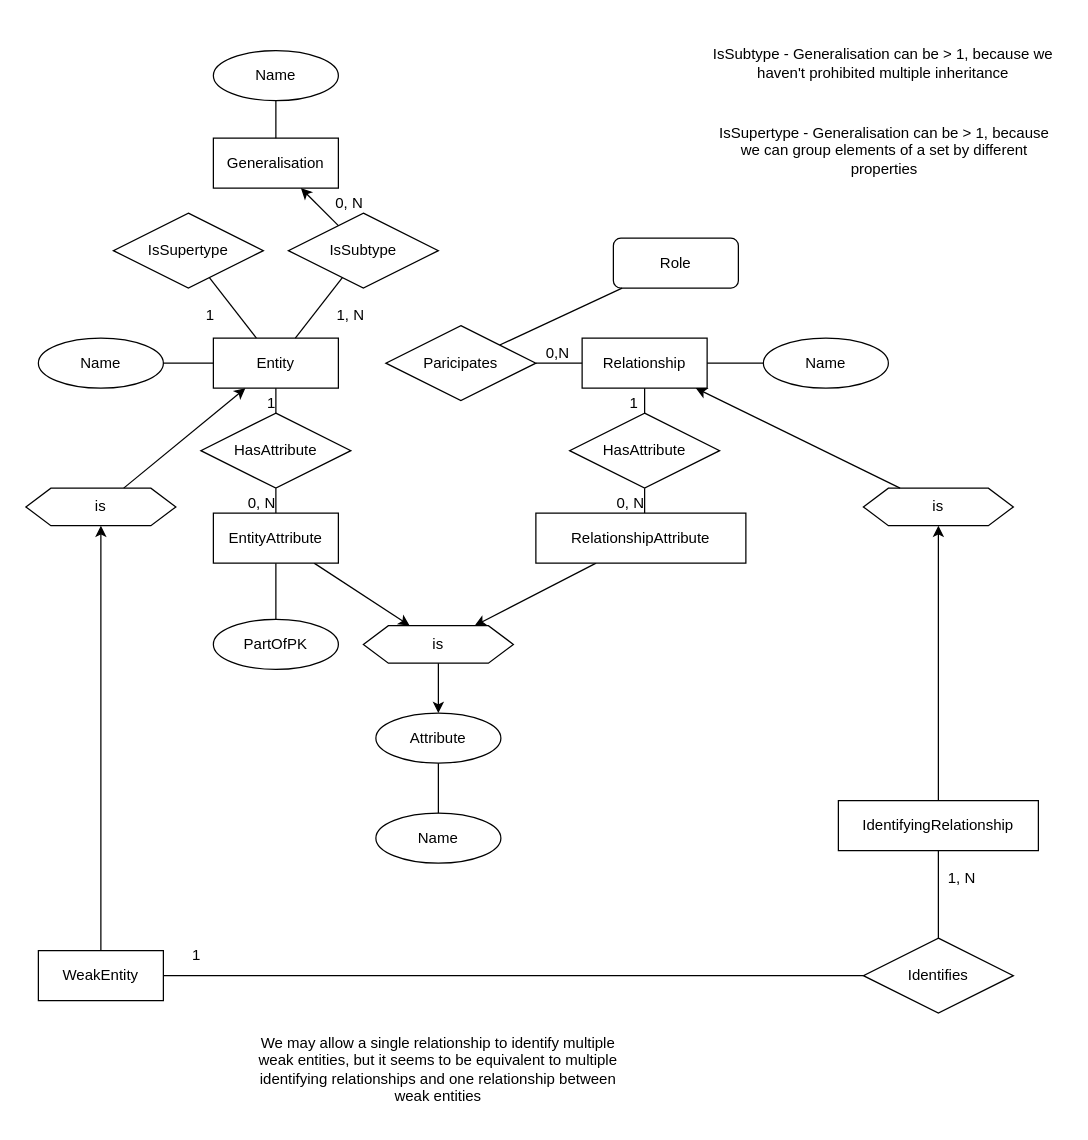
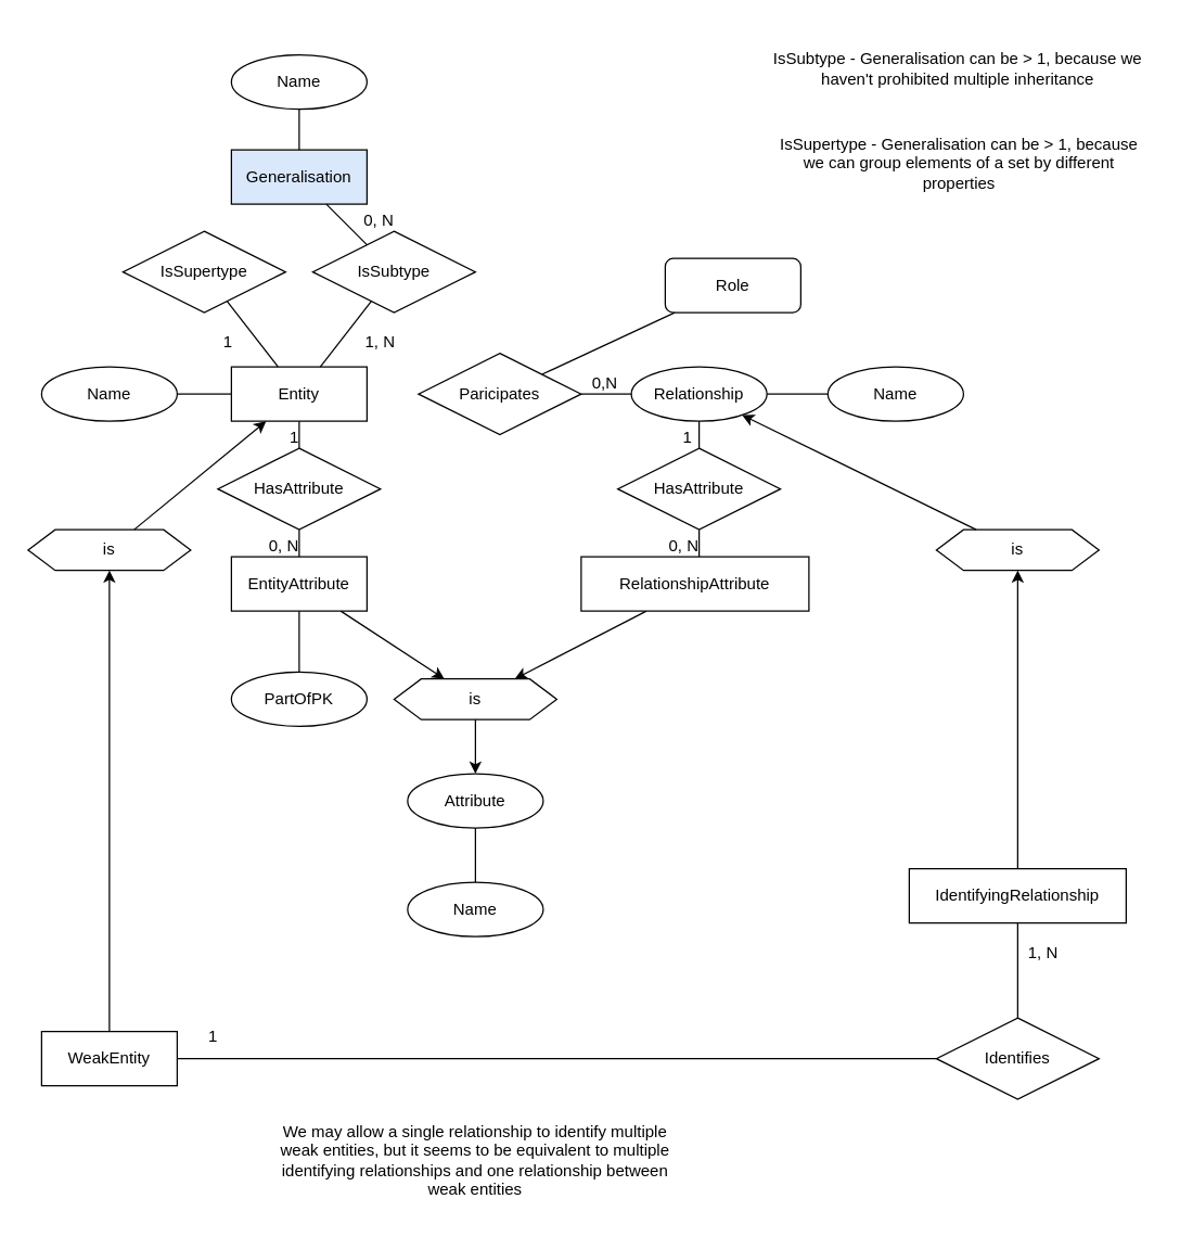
  <mxCell id="0" />
  <mxCell id="1" parent="0" />
  <mxCell id="2" value="Entity" style="whiteSpace=wrap;html=1;align=center;" parent="1" vertex="1"><mxGeometry x="170" y="270" width="100" height="40" as="geometry" /></mxCell>
- <mxCell id="3" value="Relationship" style="whiteSpace=wrap;html=1;align=center;" parent="1" vertex="1"><mxGeometry x="465" y="270" width="100" height="40" as="geometry" /></mxCell>
+ <mxCell id="3" value="Relationship" style="ellipse;whiteSpace=wrap;html=1;align=center;" parent="1" vertex="1"><mxGeometry x="465" y="270" width="100" height="40" as="geometry" /></mxCell>
  <mxCell id="4" value="Attribute" style="ellipse;whiteSpace=wrap;html=1;align=center;" parent="1" vertex="1"><mxGeometry x="300" y="570" width="100" height="40" as="geometry" /></mxCell>
  <mxCell id="5" value="is" style="shape=hexagon;perimeter=hexagonPerimeter2;whiteSpace=wrap;html=1;fixedSize=1;" parent="1" vertex="1"><mxGeometry x="290" y="500" width="120" height="30" as="geometry" /></mxCell>
  <mxCell id="6" value="Name" style="ellipse;whiteSpace=wrap;html=1;align=center;" parent="1" vertex="1"><mxGeometry x="300" y="650" width="100" height="40" as="geometry" /></mxCell>
  <mxCell id="7" value="" style="endArrow=none;html=1;rounded=0;" parent="1" source="4" target="6" edge="1"><mxGeometry relative="1" as="geometry"><mxPoint x="130" y="710" as="sourcePoint" /><mxPoint x="290" y="710" as="targetPoint" /></mxGeometry></mxCell>
  <mxCell id="8" value="" style="endArrow=classic;html=1;" parent="1" target="5" edge="1"><mxGeometry width="50" height="50" relative="1" as="geometry"><mxPoint x="250.588" y="450" as="sourcePoint" /><mxPoint x="350" y="520" as="targetPoint" /></mxGeometry></mxCell>
  <mxCell id="9" value="" style="endArrow=classic;html=1;" parent="1" target="5" edge="1"><mxGeometry width="50" height="50" relative="1" as="geometry"><mxPoint x="476.176" y="450" as="sourcePoint" /><mxPoint x="620" y="570" as="targetPoint" /></mxGeometry></mxCell>
  <mxCell id="10" value="" style="endArrow=classic;html=1;" parent="1" source="5" target="4" edge="1"><mxGeometry width="50" height="50" relative="1" as="geometry"><mxPoint x="490" y="590" as="sourcePoint" /><mxPoint x="600" y="580" as="targetPoint" /></mxGeometry></mxCell>
- <mxCell id="11" value="Generalisation" style="whiteSpace=wrap;html=1;align=center;" parent="1" vertex="1"><mxGeometry x="170" y="110" width="100" height="40" as="geometry" /></mxCell>
+ <mxCell id="11" value="Generalisation" style="whiteSpace=wrap;html=1;align=center;fillColor=#dae8fc;" parent="1" vertex="1"><mxGeometry x="170" y="110" width="100" height="40" as="geometry" /></mxCell>
  <mxCell id="12" value="IsSupertype" style="shape=rhombus;perimeter=rhombusPerimeter;whiteSpace=wrap;html=1;align=center;" parent="1" vertex="1"><mxGeometry x="90" y="170" width="120" height="60" as="geometry" /></mxCell>
  <mxCell id="13" value="IsSubtype" style="shape=rhombus;perimeter=rhombusPerimeter;whiteSpace=wrap;html=1;align=center;" parent="1" vertex="1"><mxGeometry x="230" y="170" width="120" height="60" as="geometry" /></mxCell>
  <mxCell id="14" value="Paricipates" style="shape=rhombus;perimeter=rhombusPerimeter;whiteSpace=wrap;html=1;align=center;" parent="1" vertex="1"><mxGeometry x="308" y="260" width="120" height="60" as="geometry" /></mxCell>
  <mxCell id="15" value="Role" style="whiteSpace=wrap;html=1;align=center;rounded=1;" parent="1" vertex="1"><mxGeometry x="490" y="190" width="100" height="40" as="geometry" /></mxCell>
  <mxCell id="16" value="HasAttribute" style="shape=rhombus;perimeter=rhombusPerimeter;whiteSpace=wrap;html=1;align=center;double=0;" parent="1" vertex="1"><mxGeometry x="160" y="330" width="120" height="60" as="geometry" /></mxCell>
  <mxCell id="17" value="HasAttribute" style="shape=rhombus;perimeter=rhombusPerimeter;whiteSpace=wrap;html=1;align=center;" parent="1" vertex="1"><mxGeometry x="455" y="330" width="120" height="60" as="geometry" /></mxCell>
  <mxCell id="18" value="Name" style="ellipse;whiteSpace=wrap;html=1;align=center;" parent="1" vertex="1"><mxGeometry x="610" y="270" width="100" height="40" as="geometry" /></mxCell>
  <mxCell id="19" value="" style="endArrow=none;html=1;rounded=0;" parent="1" source="3" target="18" edge="1"><mxGeometry relative="1" as="geometry"><mxPoint x="350" y="420" as="sourcePoint" /><mxPoint x="510" y="420" as="targetPoint" /></mxGeometry></mxCell>
  <mxCell id="20" value="" style="endArrow=none;html=1;rounded=0;" parent="1" source="14" target="15" edge="1"><mxGeometry relative="1" as="geometry"><mxPoint x="350" y="420" as="sourcePoint" /><mxPoint x="510" y="420" as="targetPoint" /></mxGeometry></mxCell>
  <mxCell id="21" value="Name" style="ellipse;whiteSpace=wrap;html=1;align=center;" parent="1" vertex="1"><mxGeometry x="170" y="40" width="100" height="40" as="geometry" /></mxCell>
  <mxCell id="22" value="" style="endArrow=none;html=1;rounded=0;" parent="1" source="11" target="21" edge="1"><mxGeometry relative="1" as="geometry"><mxPoint x="350" y="290" as="sourcePoint" /><mxPoint x="510" y="290" as="targetPoint" /></mxGeometry></mxCell>
  <mxCell id="23" value="" style="endArrow=none;html=1;rounded=0;" parent="1" source="14" target="3" edge="1"><mxGeometry relative="1" as="geometry"><mxPoint x="300" y="370" as="sourcePoint" /><mxPoint x="400" y="370" as="targetPoint" /></mxGeometry></mxCell>
  <mxCell id="24" value="0,N" style="resizable=0;html=1;align=right;verticalAlign=bottom;" parent="23" connectable="0" vertex="1"><mxGeometry x="1" relative="1" as="geometry"><mxPoint x="-10" as="offset" /></mxGeometry></mxCell>
  <mxCell id="25" value="" style="endArrow=none;html=1;rounded=0;endFill=0;startArrow=none;startFill=0;" parent="1" target="16" edge="1"><mxGeometry relative="1" as="geometry"><mxPoint x="220" y="410" as="sourcePoint" /><mxPoint x="530" y="360" as="targetPoint" /></mxGeometry></mxCell>
  <mxCell id="26" value="0, N" style="resizable=0;html=1;align=right;verticalAlign=bottom;" parent="25" connectable="0" vertex="1"><mxGeometry x="1" relative="1" as="geometry"><mxPoint y="20" as="offset" /></mxGeometry></mxCell>
  <mxCell id="27" value="" style="endArrow=none;html=1;rounded=0;" parent="1" source="16" target="2" edge="1"><mxGeometry relative="1" as="geometry"><mxPoint x="270" y="380" as="sourcePoint" /><mxPoint x="430" y="380" as="targetPoint" /></mxGeometry></mxCell>
  <mxCell id="28" value="1" style="resizable=0;html=1;align=right;verticalAlign=bottom;" parent="27" connectable="0" vertex="1"><mxGeometry x="1" relative="1" as="geometry"><mxPoint y="20" as="offset" /></mxGeometry></mxCell>
  <mxCell id="29" value="Name" style="ellipse;whiteSpace=wrap;html=1;align=center;" parent="1" vertex="1"><mxGeometry x="30" y="270" width="100" height="40" as="geometry" /></mxCell>
  <mxCell id="30" value="" style="endArrow=none;html=1;rounded=0;" parent="1" source="29" target="2" edge="1"><mxGeometry relative="1" as="geometry"><mxPoint x="360" y="460" as="sourcePoint" /><mxPoint x="520" y="460" as="targetPoint" /></mxGeometry></mxCell>
  <mxCell id="31" value="" style="endArrow=none;html=1;rounded=0;" parent="1" source="17" target="3" edge="1"><mxGeometry relative="1" as="geometry"><mxPoint x="360" y="380" as="sourcePoint" /><mxPoint x="750" y="440" as="targetPoint" /></mxGeometry></mxCell>
  <mxCell id="32" value="1" style="resizable=0;html=1;align=right;verticalAlign=bottom;" parent="31" connectable="0" vertex="1"><mxGeometry x="1" relative="1" as="geometry"><mxPoint x="-5" y="20" as="offset" /></mxGeometry></mxCell>
  <mxCell id="33" value="" style="endArrow=none;html=1;rounded=0;" parent="1" source="17" edge="1"><mxGeometry relative="1" as="geometry"><mxPoint x="360" y="380" as="sourcePoint" /><mxPoint x="515" y="410" as="targetPoint" /></mxGeometry></mxCell>
  <mxCell id="34" value="0, N" style="resizable=0;html=1;align=right;verticalAlign=bottom;" parent="33" connectable="0" vertex="1"><mxGeometry x="1" relative="1" as="geometry" /></mxCell>
  <mxCell id="35" value="" style="endArrow=none;html=1;rounded=0;" parent="1" source="12" target="2" edge="1"><mxGeometry relative="1" as="geometry"><mxPoint x="120" y="215" as="sourcePoint" /><mxPoint x="520" y="310" as="targetPoint" /></mxGeometry></mxCell>
  <mxCell id="36" value="1" style="resizable=0;html=1;align=right;verticalAlign=bottom;" parent="35" connectable="0" vertex="1"><mxGeometry x="1" relative="1" as="geometry"><mxPoint x="-33" y="-10" as="offset" /></mxGeometry></mxCell>
- <mxCell id="37" value="" style="endArrow=classic;html=1;rounded=0;" parent="1" source="13" target="11" edge="1"><mxGeometry relative="1" as="geometry"><mxPoint x="280" y="210" as="sourcePoint" /><mxPoint x="520" y="310" as="targetPoint" /></mxGeometry></mxCell>
+ <mxCell id="37" value="" style="endArrow=none;html=1;rounded=0;" parent="1" source="13" target="11" edge="1"><mxGeometry relative="1" as="geometry"><mxPoint x="280" y="210" as="sourcePoint" /><mxPoint x="520" y="310" as="targetPoint" /></mxGeometry></mxCell>
  <mxCell id="38" value="0, N" style="resizable=0;html=1;align=right;verticalAlign=bottom;" parent="37" connectable="0" vertex="1"><mxGeometry x="1" relative="1" as="geometry"><mxPoint x="50" y="20" as="offset" /></mxGeometry></mxCell>
  <mxCell id="39" value="" style="endArrow=none;html=1;rounded=0;" parent="1" source="13" target="2" edge="1"><mxGeometry relative="1" as="geometry"><mxPoint x="360" y="310" as="sourcePoint" /><mxPoint x="236" y="260" as="targetPoint" /></mxGeometry></mxCell>
  <mxCell id="40" value="1, N" style="resizable=0;html=1;align=right;verticalAlign=bottom;" parent="39" connectable="0" vertex="1"><mxGeometry x="1" relative="1" as="geometry"><mxPoint x="55" y="-10" as="offset" /></mxGeometry></mxCell>
  <mxCell id="41" value="IsSubtype - Generalisation can be &amp;gt; 1, because we haven't prohibited multiple inheritance" style="text;html=1;strokeColor=none;fillColor=none;align=center;verticalAlign=middle;whiteSpace=wrap;rounded=0;" parent="1" vertex="1"><mxGeometry x="565" y="20" width="282" height="60" as="geometry" /></mxCell>
  <mxCell id="42" value="IsSupertype - Generalisation can be &amp;gt; 1, because we can group elements of a set by different properties" style="text;html=1;strokeColor=none;fillColor=none;align=center;verticalAlign=middle;whiteSpace=wrap;rounded=0;" parent="1" vertex="1"><mxGeometry x="566" y="90" width="282" height="60" as="geometry" /></mxCell>
  <mxCell id="43" value="PartOfPK" style="ellipse;whiteSpace=wrap;html=1;align=center;" vertex="1" parent="1"><mxGeometry x="170" y="495" width="100" height="40" as="geometry" /></mxCell>
  <mxCell id="44" value="" style="endArrow=none;html=1;rounded=0;" edge="1" parent="1" target="43"><mxGeometry relative="1" as="geometry"><mxPoint x="220" y="450" as="sourcePoint" /><mxPoint x="510" y="430" as="targetPoint" /></mxGeometry></mxCell>
  <mxCell id="45" value="EntityAttribute" style="shape=ext;margin=3;double=0;whiteSpace=wrap;html=1;align=center;" vertex="1" parent="1"><mxGeometry x="170" y="410" width="100" height="40" as="geometry" /></mxCell>
  <mxCell id="46" value="RelationshipAttribute" style="shape=ext;margin=3;double=0;whiteSpace=wrap;html=1;align=center;" vertex="1" parent="1"><mxGeometry x="428" y="410" width="168" height="40" as="geometry" /></mxCell>
  <mxCell id="47" value="is" style="shape=hexagon;perimeter=hexagonPerimeter2;whiteSpace=wrap;html=1;fixedSize=1;" vertex="1" parent="1"><mxGeometry x="20" y="390" width="120" height="30" as="geometry" /></mxCell>
  <mxCell id="48" value="WeakEntity" style="shape=ext;margin=3;double=0;whiteSpace=wrap;html=1;align=center;" vertex="1" parent="1"><mxGeometry x="30" y="760" width="100" height="40" as="geometry" /></mxCell>
  <mxCell id="49" value="" style="endArrow=classic;html=1;" edge="1" parent="1" source="47" target="2"><mxGeometry width="50" height="50" relative="1" as="geometry"><mxPoint x="83.528" y="480" as="sourcePoint" /><mxPoint x="159.999" y="530" as="targetPoint" /></mxGeometry></mxCell>
  <mxCell id="50" value="" style="endArrow=classic;html=1;" edge="1" parent="1" source="48" target="47"><mxGeometry width="50" height="50" relative="1" as="geometry"><mxPoint x="270.588" y="470" as="sourcePoint" /><mxPoint x="347.059" y="520" as="targetPoint" /></mxGeometry></mxCell>
  <mxCell id="51" value="Identifies" style="shape=rhombus;perimeter=rhombusPerimeter;whiteSpace=wrap;html=1;align=center;" vertex="1" parent="1"><mxGeometry x="690" y="750" width="120" height="60" as="geometry" /></mxCell>
  <mxCell id="52" value="" style="endArrow=none;html=1;rounded=0;" edge="1" parent="1" source="51" target="48"><mxGeometry relative="1" as="geometry"><mxPoint x="460" y="540" as="sourcePoint" /><mxPoint x="700" y="530" as="targetPoint" /></mxGeometry></mxCell>
  <mxCell id="53" value="1" style="resizable=0;html=1;align=right;verticalAlign=bottom;" connectable="0" vertex="1" parent="52"><mxGeometry x="1" relative="1" as="geometry"><mxPoint x="30" y="-8" as="offset" /></mxGeometry></mxCell>
  <mxCell id="54" value="IdentifyingRelationship" style="shape=ext;margin=3;double=0;whiteSpace=wrap;html=1;align=center;" vertex="1" parent="1"><mxGeometry x="670" y="640" width="160" height="40" as="geometry" /></mxCell>
  <mxCell id="55" value="is" style="shape=hexagon;perimeter=hexagonPerimeter2;whiteSpace=wrap;html=1;fixedSize=1;" vertex="1" parent="1"><mxGeometry x="690" y="390" width="120" height="30" as="geometry" /></mxCell>
  <mxCell id="56" value="" style="endArrow=classic;html=1;" edge="1" parent="1" source="55" target="3"><mxGeometry width="50" height="50" relative="1" as="geometry"><mxPoint x="657.301" y="590" as="sourcePoint" /><mxPoint x="754.692" y="510" as="targetPoint" /></mxGeometry></mxCell>
  <mxCell id="57" value="" style="endArrow=classic;html=1;" edge="1" parent="1" source="54" target="55"><mxGeometry width="50" height="50" relative="1" as="geometry"><mxPoint x="118.261" y="410" as="sourcePoint" /><mxPoint x="215.652" y="330" as="targetPoint" /></mxGeometry></mxCell>
  <mxCell id="58" value="" style="endArrow=none;html=1;rounded=0;" edge="1" parent="1" source="51" target="54"><mxGeometry relative="1" as="geometry"><mxPoint x="350" y="550" as="sourcePoint" /><mxPoint x="510" y="550" as="targetPoint" /></mxGeometry></mxCell>
  <mxCell id="59" value="1, N" style="resizable=0;html=1;align=right;verticalAlign=bottom;" connectable="0" vertex="1" parent="58"><mxGeometry x="1" relative="1" as="geometry"><mxPoint x="30" y="30" as="offset" /></mxGeometry></mxCell>
  <mxCell id="60" value="We may allow a single relationship to identify multiple weak entities, but it seems to be equivalent to multiple identifying relationships and one relationship between weak entities" style="text;html=1;strokeColor=none;fillColor=none;align=center;verticalAlign=middle;whiteSpace=wrap;rounded=0;" vertex="1" parent="1"><mxGeometry x="200" y="820" width="300" height="70" as="geometry" /></mxCell>
